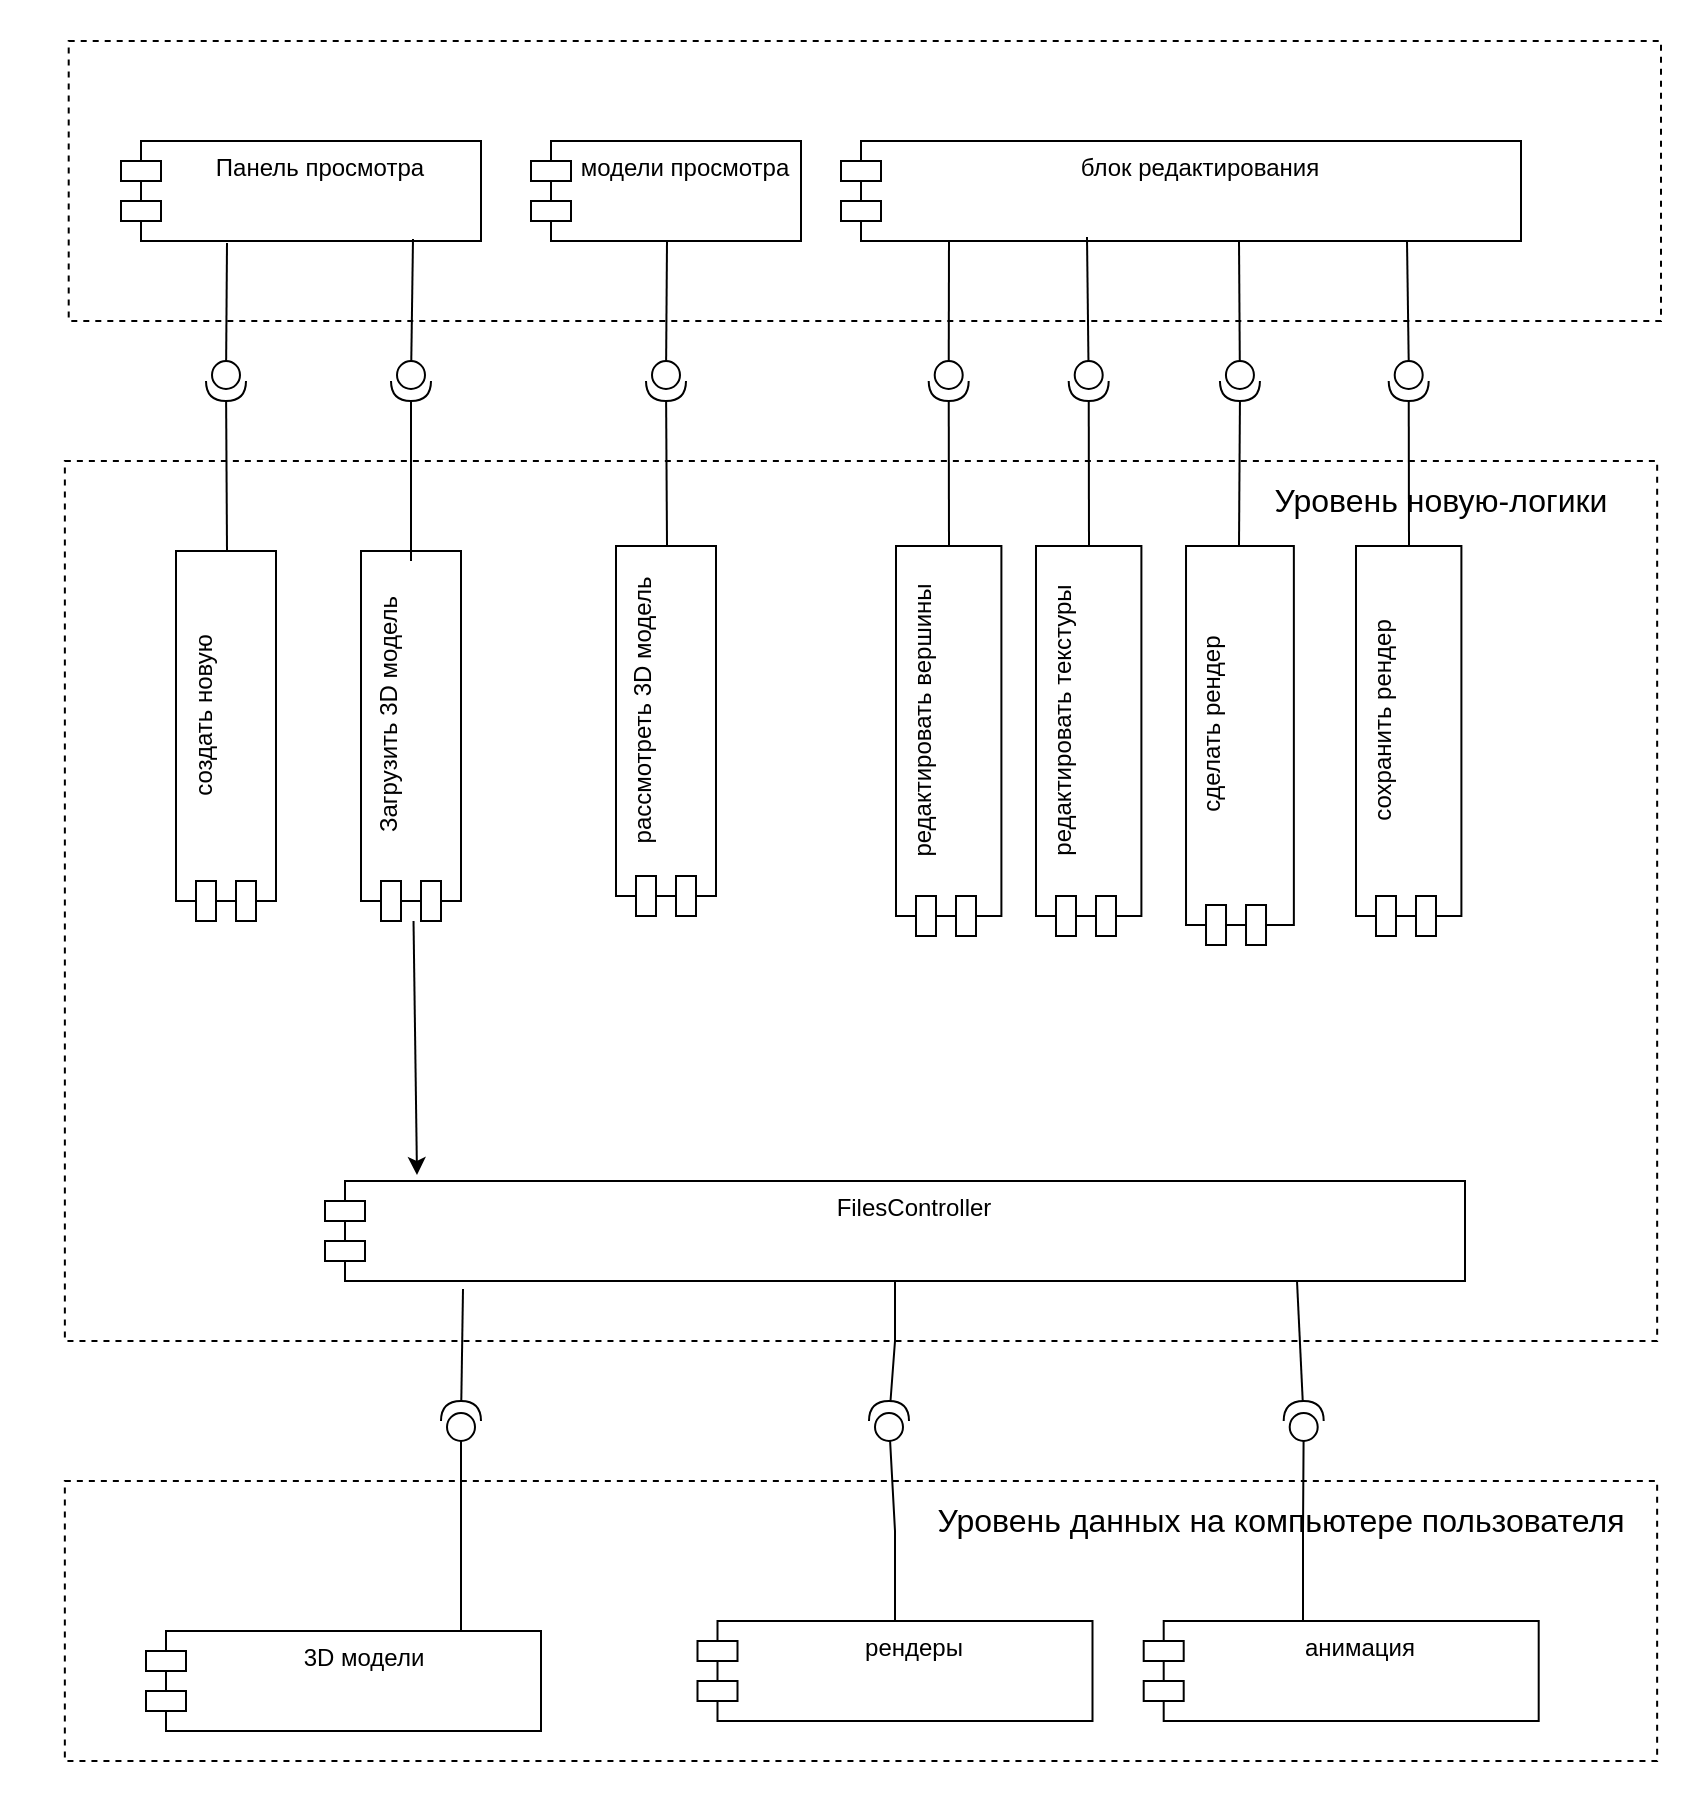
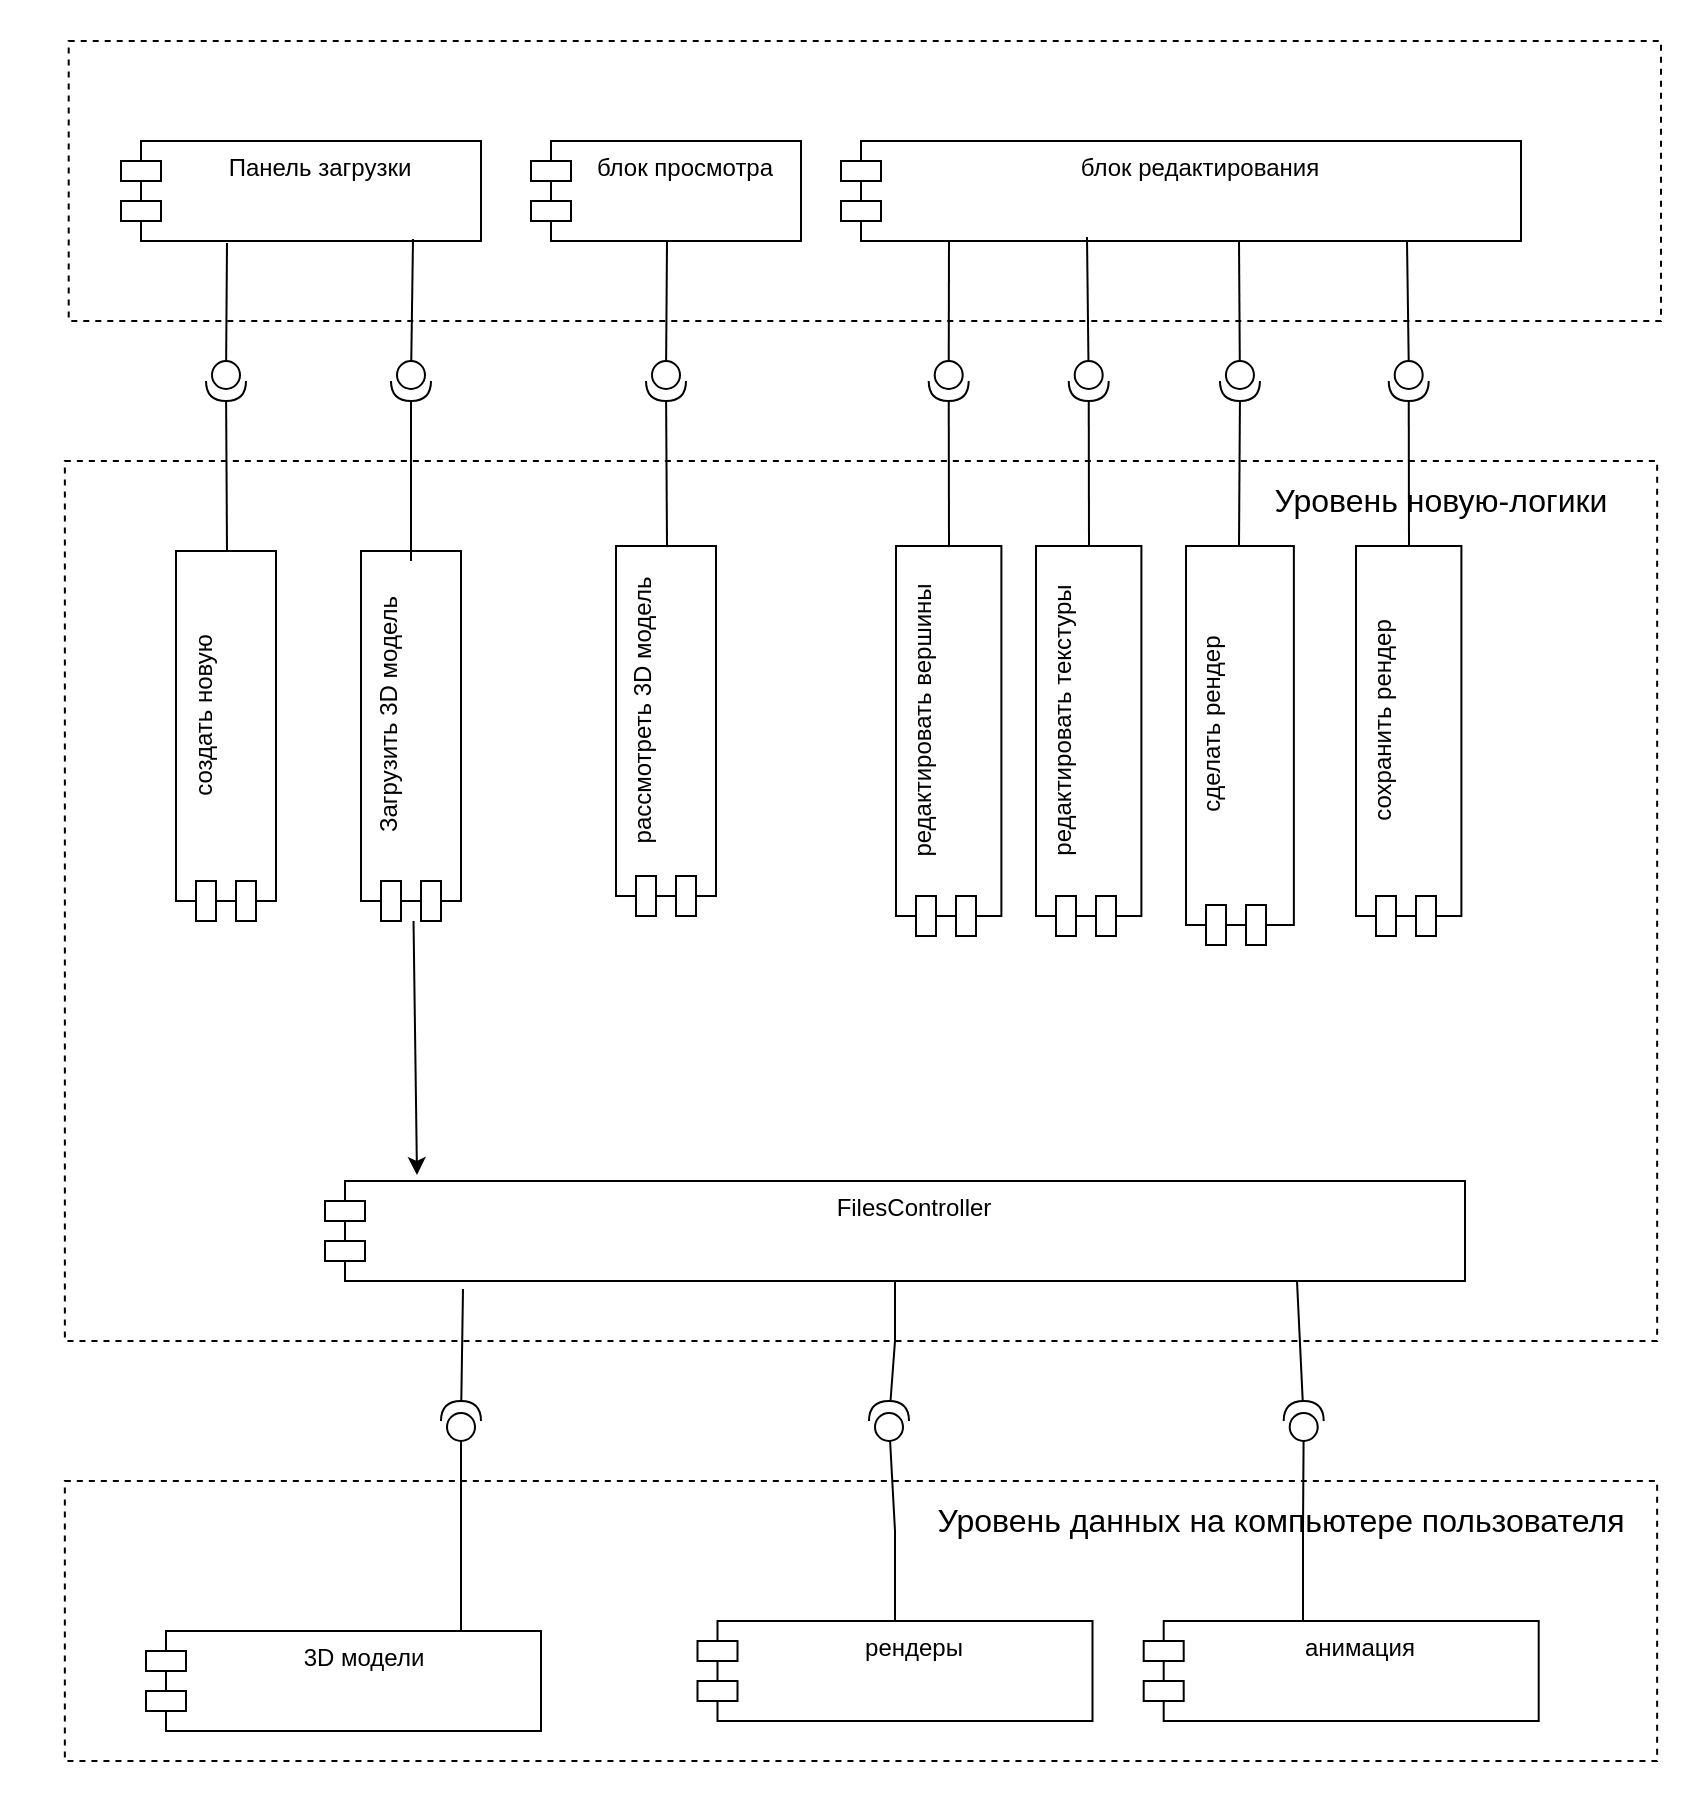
  <mxCell id="0" />
  <mxCell id="1" parent="0" />
  <mxCell id="2" value="" style="rounded=0;whiteSpace=wrap;html=1;fillColor=none;strokeColor=#000000;dashed=1;" vertex="1" parent="1"><mxGeometry x="31.92" y="740" width="796.15" height="140" as="geometry" /></mxCell>
- <mxCell id="3" value="Панель просмотра" style="shape=module;align=left;spacingLeft=20;align=center;verticalAlign=top;whiteSpace=wrap;html=1;" vertex="1" parent="1"><mxGeometry x="60" y="70" width="180" height="50" as="geometry" /></mxCell>
+ <mxCell id="3" value="Панель загрузки" style="shape=module;align=left;spacingLeft=20;align=center;verticalAlign=top;whiteSpace=wrap;html=1;" vertex="1" parent="1"><mxGeometry x="60" y="70" width="180" height="50" as="geometry" /></mxCell>
  <mxCell id="4" value="блок редактирования" style="shape=module;align=left;spacingLeft=20;align=center;verticalAlign=top;whiteSpace=wrap;html=1;" vertex="1" parent="1"><mxGeometry x="420" y="70" width="340" height="50" as="geometry" /></mxCell>
  <mxCell id="5" style="edgeStyle=elbowEdgeStyle;rounded=0;orthogonalLoop=1;jettySize=auto;html=1;entryX=0.081;entryY=-0.06;entryDx=0;entryDy=0;entryPerimeter=0;" edge="1" parent="1" source="6" target="7"><mxGeometry relative="1" as="geometry" /></mxCell>
  <mxCell id="6" value="Загрузить 3D модель" style="shape=module;align=left;spacingLeft=20;align=center;verticalAlign=top;whiteSpace=wrap;html=1;rotation=-90;" vertex="1" parent="1"><mxGeometry x="112.5" y="342.5" width="185" height="50" as="geometry" /></mxCell>
  <mxCell id="7" value="FilesController" style="shape=module;align=left;spacingLeft=20;align=center;verticalAlign=top;whiteSpace=wrap;html=1;" vertex="1" parent="1"><mxGeometry x="162" y="590" width="570" height="50" as="geometry" /></mxCell>
  <mxCell id="8" value="" style="ellipse;whiteSpace=wrap;html=1;align=center;aspect=fixed;fillColor=none;strokeColor=none;resizable=0;perimeter=centerPerimeter;rotatable=0;allowArrows=0;points=[];outlineConnect=1;" vertex="1" parent="1"><mxGeometry x="425" y="330" width="10" height="10" as="geometry" /></mxCell>
- <mxCell id="9" value="модели просмотра" style="shape=module;align=left;spacingLeft=20;align=center;verticalAlign=top;whiteSpace=wrap;html=1;" vertex="1" parent="1"><mxGeometry x="265" y="70" width="135" height="50" as="geometry" /></mxCell>
+ <mxCell id="9" value="блок просмотра" style="shape=module;align=left;spacingLeft=20;align=center;verticalAlign=top;whiteSpace=wrap;html=1;" vertex="1" parent="1"><mxGeometry x="265" y="70" width="135" height="50" as="geometry" /></mxCell>
  <mxCell id="10" value="создать новую" style="shape=module;align=left;spacingLeft=20;align=center;verticalAlign=top;whiteSpace=wrap;html=1;rotation=-90;" vertex="1" parent="1"><mxGeometry y="342.5" width="185" height="50" as="geometry" x="20" /></mxCell>
  <mxCell id="11" value="" style="ellipse;whiteSpace=wrap;html=1;align=center;aspect=fixed;fillColor=none;strokeColor=none;resizable=0;perimeter=centerPerimeter;rotatable=0;allowArrows=0;points=[];outlineConnect=1;" vertex="1" parent="1"><mxGeometry x="275" y="310" width="10" height="10" as="geometry" /></mxCell>
  <mxCell id="12" value="рассмотреть 3D модель" style="shape=module;align=left;spacingLeft=20;align=center;verticalAlign=top;whiteSpace=wrap;html=1;rotation=-90;" vertex="1" parent="1"><mxGeometry x="240" y="340" width="185" height="50" as="geometry" /></mxCell>
  <mxCell id="13" value="редактировать вершины" style="shape=module;align=left;spacingLeft=20;align=center;verticalAlign=top;whiteSpace=wrap;html=1;rotation=-90;" vertex="1" parent="1"><mxGeometry x="376.35" y="343.65" width="195" height="52.7" as="geometry" /></mxCell>
  <mxCell id="14" value="редактировать текстуры" style="shape=module;align=left;spacingLeft=20;align=center;verticalAlign=top;whiteSpace=wrap;html=1;rotation=-90;" vertex="1" parent="1"><mxGeometry x="446.35" y="343.65" width="195" height="52.7" as="geometry" /></mxCell>
  <mxCell id="15" value="сделать рендер" style="shape=module;align=left;spacingLeft=20;align=center;verticalAlign=top;whiteSpace=wrap;html=1;rotation=-90;" vertex="1" parent="1"><mxGeometry x="519.7" y="345.3" width="199.53" height="53.92" as="geometry" /></mxCell>
  <mxCell id="16" value="сохранить рендер" style="shape=module;align=left;spacingLeft=20;align=center;verticalAlign=top;whiteSpace=wrap;html=1;rotation=-90;" vertex="1" parent="1"><mxGeometry x="606.35" y="343.65" width="195" height="52.7" as="geometry" /></mxCell>
  <mxCell id="17" value="3D модели" style="shape=module;align=left;spacingLeft=20;align=center;verticalAlign=top;whiteSpace=wrap;html=1;" vertex="1" parent="1"><mxGeometry x="72.5" y="815" width="197.5" height="50" as="geometry" /></mxCell>
  <mxCell id="18" value="рендеры" style="shape=module;align=left;spacingLeft=20;align=center;verticalAlign=top;whiteSpace=wrap;html=1;" vertex="1" parent="1"><mxGeometry x="348.25" y="810" width="197.5" height="50" as="geometry" /></mxCell>
  <mxCell id="19" value="анимация" style="shape=module;align=left;spacingLeft=20;align=center;verticalAlign=top;whiteSpace=wrap;html=1;" vertex="1" parent="1"><mxGeometry x="571.35" y="810" width="197.5" height="50" as="geometry" /></mxCell>
  <mxCell id="20" style="edgeStyle=elbowEdgeStyle;rounded=0;orthogonalLoop=1;jettySize=auto;html=1;entryX=0.121;entryY=1.08;entryDx=0;entryDy=0;entryPerimeter=0;endArrow=none;endFill=0;" edge="1" parent="1" source="22" target="7"><mxGeometry relative="1" as="geometry" /></mxCell>
  <mxCell id="21" style="edgeStyle=elbowEdgeStyle;rounded=0;orthogonalLoop=1;jettySize=auto;html=1;endArrow=none;endFill=0;" edge="1" parent="1" source="22" target="17"><mxGeometry relative="1" as="geometry" /></mxCell>
  <mxCell id="22" value="" style="shape=providedRequiredInterface;html=1;verticalLabelPosition=bottom;sketch=0;rotation=-90;" vertex="1" parent="1"><mxGeometry x="220" y="700" width="20" height="20" as="geometry" /></mxCell>
  <mxCell id="23" style="edgeStyle=elbowEdgeStyle;rounded=0;orthogonalLoop=1;jettySize=auto;html=1;entryX=0.5;entryY=1;entryDx=0;entryDy=0;endArrow=none;endFill=0;" edge="1" parent="1" source="25" target="7"><mxGeometry relative="1" as="geometry" /></mxCell>
  <mxCell id="24" style="edgeStyle=elbowEdgeStyle;rounded=0;orthogonalLoop=1;jettySize=auto;html=1;entryX=0.5;entryY=0;entryDx=0;entryDy=0;endArrow=none;endFill=0;" edge="1" parent="1" source="25" target="18"><mxGeometry relative="1" as="geometry" /></mxCell>
  <mxCell id="25" value="" style="shape=providedRequiredInterface;html=1;verticalLabelPosition=bottom;sketch=0;rotation=-90;" vertex="1" parent="1"><mxGeometry x="434" y="700" width="20" height="20" as="geometry" /></mxCell>
  <mxCell id="26" style="edgeStyle=elbowEdgeStyle;rounded=0;orthogonalLoop=1;jettySize=auto;html=1;entryX=0.853;entryY=1;entryDx=0;entryDy=0;entryPerimeter=0;endArrow=none;endFill=0;" edge="1" parent="1" source="28" target="7"><mxGeometry relative="1" as="geometry" /></mxCell>
  <mxCell id="27" style="edgeStyle=elbowEdgeStyle;rounded=0;orthogonalLoop=1;jettySize=auto;html=1;endArrow=none;endFill=0;" edge="1" parent="1" source="28" target="19"><mxGeometry relative="1" as="geometry" /></mxCell>
  <mxCell id="28" value="" style="shape=providedRequiredInterface;html=1;verticalLabelPosition=bottom;sketch=0;rotation=-90;" vertex="1" parent="1"><mxGeometry x="641.35" y="700" width="20" height="20" as="geometry" /></mxCell>
  <mxCell id="29" style="edgeStyle=elbowEdgeStyle;rounded=0;orthogonalLoop=1;jettySize=auto;html=1;entryX=1;entryY=0.5;entryDx=0;entryDy=0;endArrow=none;endFill=0;" edge="1" parent="1" source="30" target="16"><mxGeometry relative="1" as="geometry" /></mxCell>
  <mxCell id="30" value="" style="shape=providedRequiredInterface;html=1;verticalLabelPosition=bottom;sketch=0;rotation=90;" vertex="1" parent="1"><mxGeometry x="693.85" y="180" width="20" height="20" as="geometry" /></mxCell>
  <mxCell id="31" style="edgeStyle=elbowEdgeStyle;rounded=0;orthogonalLoop=1;jettySize=auto;html=1;entryX=0.585;entryY=1;entryDx=0;entryDy=0;entryPerimeter=0;endArrow=none;endFill=0;" edge="1" parent="1" source="32" target="4"><mxGeometry relative="1" as="geometry" /></mxCell>
  <mxCell id="32" value="" style="shape=providedRequiredInterface;html=1;verticalLabelPosition=bottom;sketch=0;rotation=90;" vertex="1" parent="1"><mxGeometry x="609.47" y="180" width="20" height="20" as="geometry" /></mxCell>
  <mxCell id="33" style="edgeStyle=elbowEdgeStyle;rounded=0;orthogonalLoop=1;jettySize=auto;html=1;entryX=0.362;entryY=0.96;entryDx=0;entryDy=0;entryPerimeter=0;endArrow=none;endFill=0;" edge="1" parent="1" source="35" target="4"><mxGeometry relative="1" as="geometry" /></mxCell>
  <mxCell id="34" style="edgeStyle=elbowEdgeStyle;rounded=0;orthogonalLoop=1;jettySize=auto;html=1;entryX=1;entryY=0.5;entryDx=0;entryDy=0;endArrow=none;endFill=0;" edge="1" parent="1" source="35" target="14"><mxGeometry relative="1" as="geometry" /></mxCell>
  <mxCell id="35" value="" style="shape=providedRequiredInterface;html=1;verticalLabelPosition=bottom;sketch=0;rotation=90;" vertex="1" parent="1"><mxGeometry x="533.85" y="180" width="20" height="20" as="geometry" /></mxCell>
  <mxCell id="36" style="edgeStyle=elbowEdgeStyle;rounded=0;orthogonalLoop=1;jettySize=auto;html=1;entryX=0.159;entryY=1;entryDx=0;entryDy=0;entryPerimeter=0;endArrow=none;endFill=0;" edge="1" parent="1" source="38" target="4"><mxGeometry relative="1" as="geometry" /></mxCell>
  <mxCell id="37" style="edgeStyle=elbowEdgeStyle;rounded=0;orthogonalLoop=1;jettySize=auto;html=1;entryX=1;entryY=0.5;entryDx=0;entryDy=0;endArrow=none;endFill=0;" edge="1" parent="1" source="38" target="13"><mxGeometry relative="1" as="geometry" /></mxCell>
  <mxCell id="38" value="" style="shape=providedRequiredInterface;html=1;verticalLabelPosition=bottom;sketch=0;rotation=90;" vertex="1" parent="1"><mxGeometry x="463.85" y="180" width="20" height="20" as="geometry" /></mxCell>
  <mxCell id="39" style="edgeStyle=elbowEdgeStyle;rounded=0;orthogonalLoop=1;jettySize=auto;html=1;entryX=0.5;entryY=1;entryDx=0;entryDy=0;endArrow=none;endFill=0;" edge="1" parent="1" source="41" target="9"><mxGeometry relative="1" as="geometry" /></mxCell>
  <mxCell id="40" style="edgeStyle=elbowEdgeStyle;rounded=0;orthogonalLoop=1;jettySize=auto;html=1;entryX=1;entryY=0.5;entryDx=0;entryDy=0;endArrow=none;endFill=0;" edge="1" parent="1" source="41" target="12"><mxGeometry relative="1" as="geometry" /></mxCell>
  <mxCell id="41" value="" style="shape=providedRequiredInterface;html=1;verticalLabelPosition=bottom;sketch=0;rotation=90;" vertex="1" parent="1"><mxGeometry x="322.5" y="180" width="20" height="20" as="geometry" /></mxCell>
  <mxCell id="42" style="edgeStyle=elbowEdgeStyle;rounded=0;orthogonalLoop=1;jettySize=auto;html=1;entryX=0.811;entryY=0.98;entryDx=0;entryDy=0;entryPerimeter=0;endArrow=none;endFill=0;" edge="1" parent="1" source="44" target="3"><mxGeometry relative="1" as="geometry" /></mxCell>
  <mxCell id="43" style="edgeStyle=elbowEdgeStyle;rounded=0;orthogonalLoop=1;jettySize=auto;html=1;entryX=0.973;entryY=0.5;entryDx=0;entryDy=0;entryPerimeter=0;endArrow=none;endFill=0;" edge="1" parent="1" source="44" target="6"><mxGeometry relative="1" as="geometry" /></mxCell>
  <mxCell id="44" value="" style="shape=providedRequiredInterface;html=1;verticalLabelPosition=bottom;sketch=0;rotation=90;" vertex="1" parent="1"><mxGeometry x="195" y="180" width="20" height="20" as="geometry" /></mxCell>
  <mxCell id="45" style="edgeStyle=elbowEdgeStyle;rounded=0;orthogonalLoop=1;jettySize=auto;html=1;entryX=0.294;entryY=1.02;entryDx=0;entryDy=0;entryPerimeter=0;endArrow=none;endFill=0;" edge="1" parent="1" source="47" target="3"><mxGeometry relative="1" as="geometry" /></mxCell>
  <mxCell id="46" style="edgeStyle=elbowEdgeStyle;rounded=0;orthogonalLoop=1;jettySize=auto;html=1;entryX=1;entryY=0.5;entryDx=0;entryDy=0;endArrow=none;endFill=0;" edge="1" parent="1" source="47" target="10"><mxGeometry relative="1" as="geometry" /></mxCell>
  <mxCell id="47" value="" style="shape=providedRequiredInterface;html=1;verticalLabelPosition=bottom;sketch=0;rotation=90;" vertex="1" parent="1"><mxGeometry x="102.5" y="180" width="20" height="20" as="geometry" /></mxCell>
  <mxCell id="48" style="edgeStyle=elbowEdgeStyle;rounded=0;orthogonalLoop=1;jettySize=auto;html=1;endArrow=none;endFill=0;exitX=0;exitY=0.5;exitDx=0;exitDy=0;exitPerimeter=0;" edge="1" parent="1" source="30"><mxGeometry relative="1" as="geometry"><mxPoint x="703.45" y="170" as="sourcePoint" /><mxPoint x="703" y="120" as="targetPoint" /></mxGeometry></mxCell>
  <mxCell id="49" style="edgeStyle=elbowEdgeStyle;rounded=0;orthogonalLoop=1;jettySize=auto;html=1;entryX=1;entryY=0.5;entryDx=0;entryDy=0;endArrow=none;endFill=0;exitX=1;exitY=0.5;exitDx=0;exitDy=0;exitPerimeter=0;" edge="1" parent="1" source="32" target="15"><mxGeometry relative="1" as="geometry"><mxPoint x="619" y="210" as="sourcePoint" /><mxPoint x="619.12" y="273" as="targetPoint" /></mxGeometry></mxCell>
  <mxCell id="50" value="" style="rounded=0;whiteSpace=wrap;html=1;fillColor=none;strokeColor=#000000;dashed=1;" vertex="1" parent="1"><mxGeometry x="33.85" y="20" width="796.15" height="140" as="geometry" /></mxCell>
  <mxCell id="51" value="" style="rounded=0;whiteSpace=wrap;html=1;fillColor=none;strokeColor=#000000;dashed=1;" vertex="1" parent="1"><mxGeometry x="31.93" y="230" width="796.15" height="440" as="geometry" /></mxCell>
  <mxCell id="52" value="Уровень новую-логики" style="text;strokeColor=none;fillColor=none;html=1;fontSize=16;fontStyle=0;verticalAlign=middle;align=center;" vertex="1" parent="1"><mxGeometry x="610" y="230" width="220" height="40" as="geometry" /></mxCell>
  <mxCell id="53" value="Уровень данных на компьютере пользователя" style="text;strokeColor=none;fillColor=none;html=1;fontSize=16;fontStyle=0;verticalAlign=middle;align=center;" vertex="1" parent="1"><mxGeometry x="450" y="740" width="380" height="40" as="geometry" /></mxCell>
